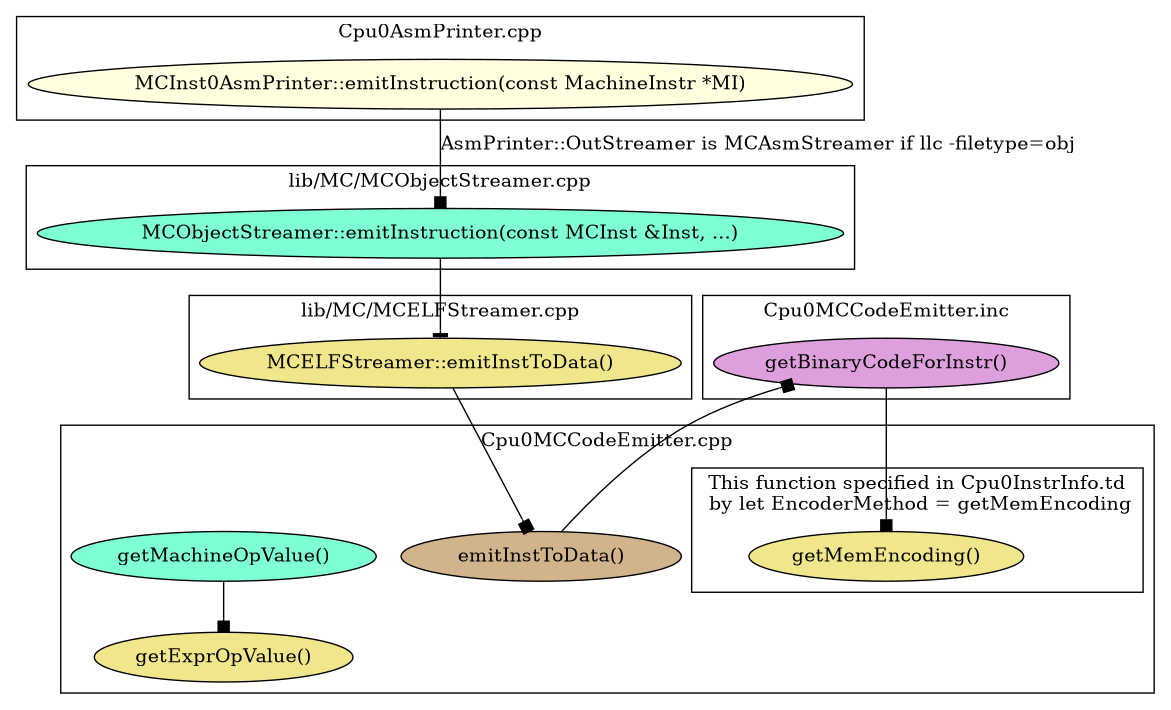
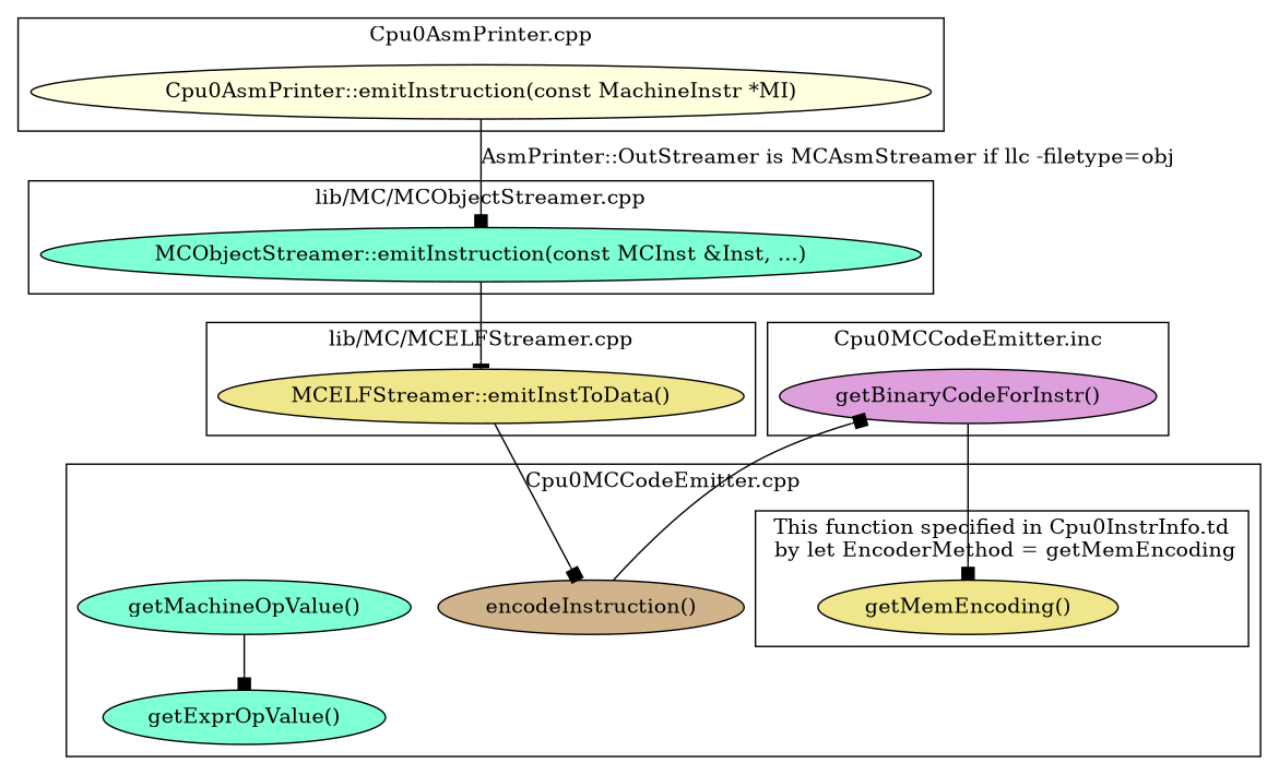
  digraph {
    compound=true
    rankdir=TB
    node [fillcolor=aquamarine style=filled]
    edge [arrowhead=box]
-   n1 [fillcolor=lightyellow label="MCInst0AsmPrinter::emitInstruction(const MachineInstr *MI)"]
+   n1 [fillcolor=lightyellow label="Cpu0AsmPrinter::emitInstruction(const MachineInstr *MI)"]
    n2 [label="MCObjectStreamer::emitInstruction(const MCInst &Inst, ...)"]
    "MCELFStreamer::emitInstToData()" [fillcolor=khaki]
    "getBinaryCodeForInstr()" [fillcolor=plum]
    n5 [fillcolor=khaki label="getMemEncoding()"]
-   "encodeInstruction()" [fillcolor=tan label="emitInstToData()"]
+   "encodeInstruction()" [fillcolor=tan]
    "getMachineOpValue()"
-   "getExprOpValue()" [fillcolor=khaki]
+   "getExprOpValue()"
    subgraph cluster_1 {
      label="Cpu0AsmPrinter.cpp"
      n1
    }
    subgraph cluster_2 {
      label="lib/MC/MCObjectStreamer.cpp"
      n2
    }
    subgraph cluster_3 {
      label="lib/MC/MCELFStreamer.cpp"
      "MCELFStreamer::emitInstToData()"
    }
    subgraph cluster_4 {
      label="Cpu0MCCodeEmitter.inc"
      "getBinaryCodeForInstr()"
    }
    subgraph cluster_5 {
      label="Cpu0MCCodeEmitter.cpp"
      "encodeInstruction()"
      "getMachineOpValue()"
      "getExprOpValue()"
      subgraph cluster_6 {
        label="This function specified in Cpu0InstrInfo.td\n by let EncoderMethod = getMemEncoding"
        n5
      }
    }
    n1 -> n2 [label="AsmPrinter::OutStreamer is MCAsmStreamer if llc -filetype=obj"]
    n2 -> "MCELFStreamer::emitInstToData()" [arrowhead=tee]
    "MCELFStreamer::emitInstToData()" -> "encodeInstruction()"
    "getBinaryCodeForInstr()" -> n5
    "encodeInstruction()" -> "getBinaryCodeForInstr()"
    "getMachineOpValue()" -> "getExprOpValue()"
  }
